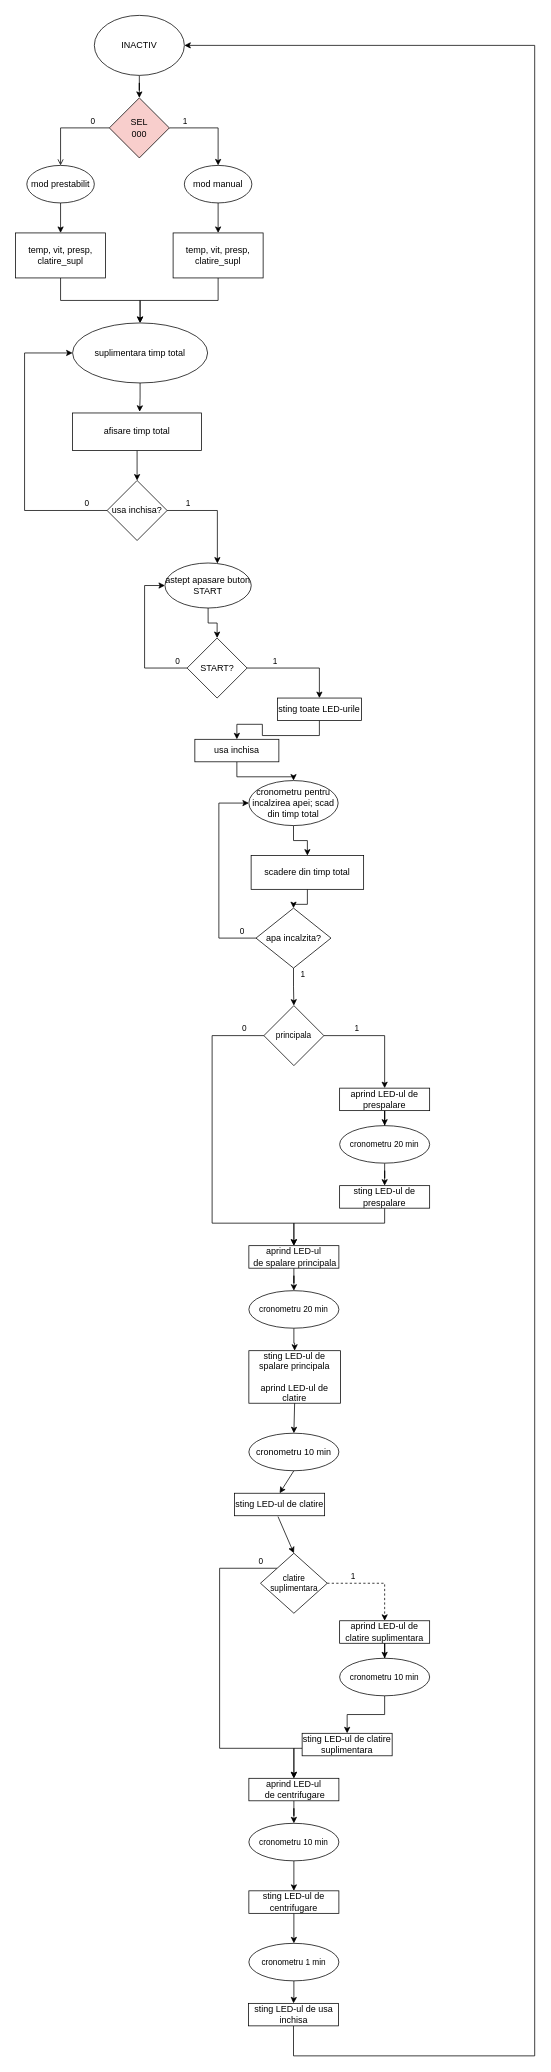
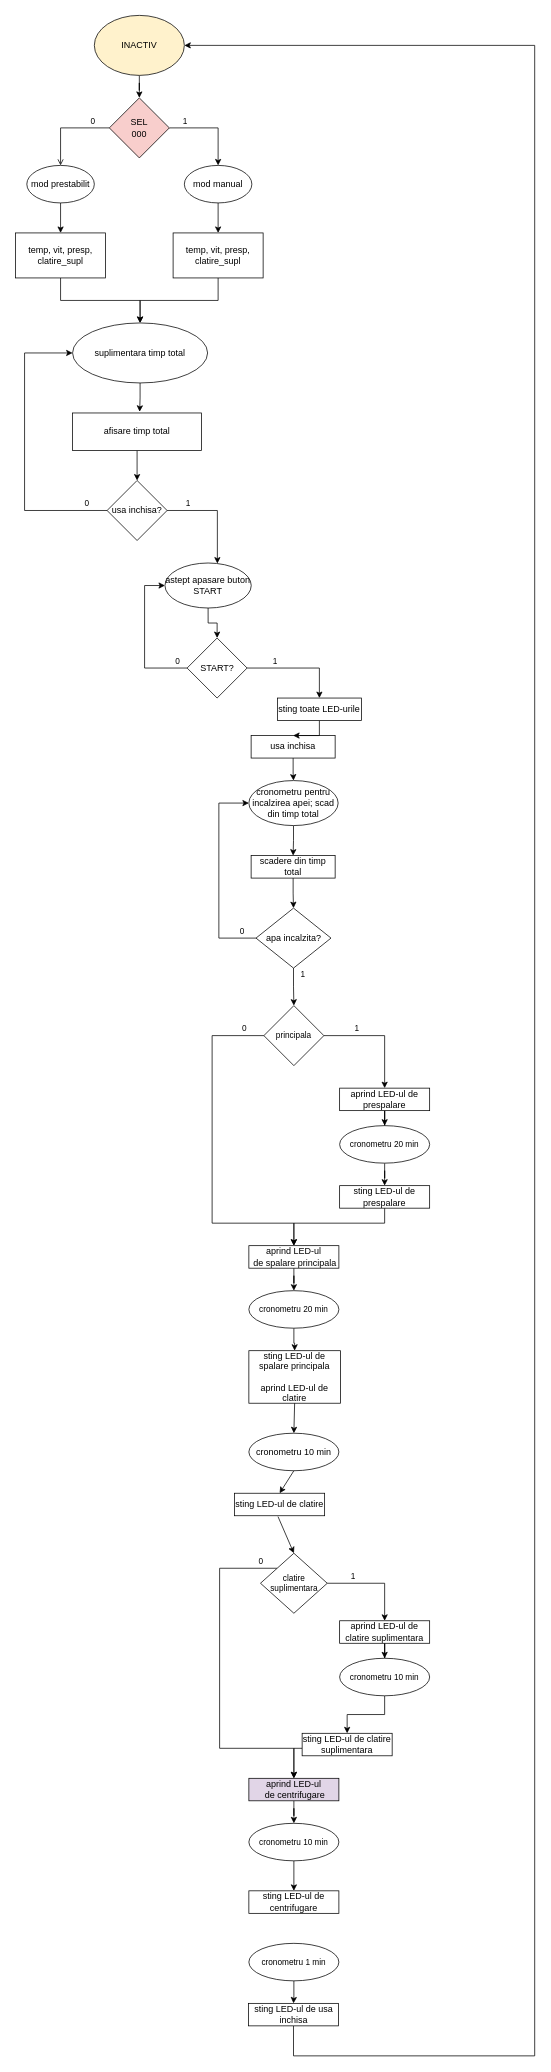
  <mxCell id="0" />
  <mxCell id="1" parent="0" />
  <mxCell id="2" style="edgeStyle=orthogonalEdgeStyle;rounded=0;orthogonalLoop=1;jettySize=auto;html=1;" parent="1" source="3" target="8" edge="1"><mxGeometry relative="1" as="geometry" /></mxCell>
- <mxCell id="3" value="INACTIV" style="ellipse;whiteSpace=wrap;html=1;" parent="1" vertex="1"><mxGeometry x="125" y="20" width="120" height="80" as="geometry" /></mxCell>
+ <mxCell id="3" value="INACTIV" style="ellipse;whiteSpace=wrap;html=1;fillColor=#fff2cc;" parent="1" vertex="1"><mxGeometry x="125" y="20" width="120" height="80" as="geometry" /></mxCell>
  <mxCell id="4" style="edgeStyle=orthogonalEdgeStyle;rounded=0;orthogonalLoop=1;jettySize=auto;html=1;entryX=0.5;entryY=0;entryDx=0;entryDy=0;endArrow=open;" parent="1" source="8" target="12" edge="1"><mxGeometry relative="1" as="geometry" /></mxCell>
  <mxCell id="5" value="0" style="edgeLabel;html=1;align=center;verticalAlign=middle;resizable=0;points=[];" parent="4" vertex="1" connectable="0"><mxGeometry x="-0.6" y="-1" relative="1" as="geometry"><mxPoint y="-9" as="offset" /></mxGeometry></mxCell>
  <mxCell id="6" style="edgeStyle=orthogonalEdgeStyle;rounded=0;orthogonalLoop=1;jettySize=auto;html=1;exitX=1;exitY=0.5;exitDx=0;exitDy=0;entryX=0.5;entryY=0;entryDx=0;entryDy=0;" parent="1" source="8" target="10" edge="1"><mxGeometry relative="1" as="geometry" /></mxCell>
  <mxCell id="7" value="1" style="edgeLabel;html=1;align=center;verticalAlign=middle;resizable=0;points=[];" parent="6" vertex="1" connectable="0"><mxGeometry x="-0.699" relative="1" as="geometry"><mxPoint x="3" y="-10" as="offset" /></mxGeometry></mxCell>
  <mxCell id="8" value="SEL&lt;br&gt;000" style="rhombus;whiteSpace=wrap;html=1;fillColor=#f8cecc;" parent="1" vertex="1"><mxGeometry x="145" y="130" width="80" height="80" as="geometry" /></mxCell>
  <mxCell id="9" style="edgeStyle=orthogonalEdgeStyle;rounded=0;orthogonalLoop=1;jettySize=auto;html=1;entryX=0.5;entryY=0;entryDx=0;entryDy=0;" parent="1" source="10" target="16" edge="1"><mxGeometry relative="1" as="geometry" /></mxCell>
  <mxCell id="10" value="mod manual" style="ellipse;whiteSpace=wrap;html=1;" parent="1" vertex="1"><mxGeometry x="245" y="220" width="90" height="50" as="geometry" /></mxCell>
  <mxCell id="11" style="edgeStyle=orthogonalEdgeStyle;rounded=0;orthogonalLoop=1;jettySize=auto;html=1;entryX=0.5;entryY=0;entryDx=0;entryDy=0;" parent="1" source="12" target="14" edge="1"><mxGeometry relative="1" as="geometry" /></mxCell>
  <mxCell id="12" value="mod prestabilit" style="ellipse;whiteSpace=wrap;html=1;" parent="1" vertex="1"><mxGeometry x="35" y="220" width="90" height="50" as="geometry" /></mxCell>
  <mxCell id="13" style="edgeStyle=orthogonalEdgeStyle;rounded=0;orthogonalLoop=1;jettySize=auto;html=1;entryX=0.5;entryY=0;entryDx=0;entryDy=0;" parent="1" source="14" target="18" edge="1"><mxGeometry relative="1" as="geometry" /></mxCell>
  <mxCell id="14" value="temp, vit, presp, clatire_supl" style="rounded=0;whiteSpace=wrap;html=1;" parent="1" vertex="1"><mxGeometry x="20" y="310" width="120" height="60" as="geometry" /></mxCell>
  <mxCell id="15" style="edgeStyle=orthogonalEdgeStyle;rounded=0;orthogonalLoop=1;jettySize=auto;html=1;entryX=0.5;entryY=0;entryDx=0;entryDy=0;" parent="1" source="16" target="18" edge="1"><mxGeometry relative="1" as="geometry" /></mxCell>
  <mxCell id="16" value="temp, vit, presp, clatire_supl" style="rounded=0;whiteSpace=wrap;html=1;" parent="1" vertex="1"><mxGeometry x="230" y="310" width="120" height="60" as="geometry" /></mxCell>
  <mxCell id="17" style="edgeStyle=orthogonalEdgeStyle;rounded=0;orthogonalLoop=1;jettySize=auto;html=1;entryX=0.52;entryY=-0.032;entryDx=0;entryDy=0;entryPerimeter=0;" parent="1" source="18" target="20" edge="1"><mxGeometry relative="1" as="geometry" /></mxCell>
  <mxCell id="18" value="suplimentara timp total" style="ellipse;whiteSpace=wrap;html=1;" parent="1" vertex="1"><mxGeometry x="96" y="430" width="180" height="80" as="geometry" /></mxCell>
  <mxCell id="19" style="edgeStyle=orthogonalEdgeStyle;rounded=0;orthogonalLoop=1;jettySize=auto;html=1;entryX=0.5;entryY=0;entryDx=0;entryDy=0;" parent="1" source="20" target="23" edge="1"><mxGeometry relative="1" as="geometry" /></mxCell>
  <mxCell id="20" value="afisare timp total" style="rounded=0;whiteSpace=wrap;html=1;" parent="1" vertex="1"><mxGeometry x="96" y="550" width="172" height="50" as="geometry" /></mxCell>
  <mxCell id="21" style="edgeStyle=orthogonalEdgeStyle;rounded=0;orthogonalLoop=1;jettySize=auto;html=1;" edge="1" parent="1" source="23" target="71"><mxGeometry relative="1" as="geometry"><Array as="points"><mxPoint x="289" y="680" /></Array></mxGeometry></mxCell>
  <mxCell id="22" value="1" style="edgeLabel;html=1;align=center;verticalAlign=middle;resizable=0;points=[];" vertex="1" connectable="0" parent="21"><mxGeometry x="-0.275" y="2" relative="1" as="geometry"><mxPoint x="-23" y="-8" as="offset" /></mxGeometry></mxCell>
  <mxCell id="23" value="usa inchisa?" style="rhombus;whiteSpace=wrap;html=1;" parent="1" vertex="1"><mxGeometry x="142" y="640" width="80" height="80" as="geometry" /></mxCell>
  <mxCell id="24" value="" style="endArrow=classic;html=1;rounded=0;exitX=0;exitY=0.5;exitDx=0;exitDy=0;entryX=0;entryY=0.5;entryDx=0;entryDy=0;" parent="1" source="23" edge="1" target="18"><mxGeometry width="50" height="50" relative="1" as="geometry"><mxPoint x="20" y="530" as="sourcePoint" /><mxPoint x="32" y="420" as="targetPoint" /><Array as="points"><mxPoint x="32" y="680" /><mxPoint x="32" y="470" /></Array></mxGeometry></mxCell>
  <mxCell id="25" value="0" style="edgeLabel;html=1;align=center;verticalAlign=middle;resizable=0;points=[];" parent="24" vertex="1" connectable="0"><mxGeometry x="-0.855" y="1" relative="1" as="geometry"><mxPoint y="-11" as="offset" /></mxGeometry></mxCell>
  <mxCell id="26" style="edgeStyle=orthogonalEdgeStyle;rounded=0;orthogonalLoop=1;jettySize=auto;html=1;fontSize=5;entryX=0.5;entryY=0;entryDx=0;entryDy=0;" parent="1" source="28" target="87" edge="1"><mxGeometry relative="1" as="geometry"><mxPoint x="442" y="890" as="targetPoint" /></mxGeometry></mxCell>
  <mxCell id="27" value="1" style="edgeLabel;html=1;align=center;verticalAlign=middle;resizable=0;points=[];fontSize=11;" parent="26" vertex="1" connectable="0"><mxGeometry x="-0.197" y="2" relative="1" as="geometry"><mxPoint x="-18" y="-8" as="offset" /></mxGeometry></mxCell>
  <mxCell id="28" value="START?" style="rhombus;whiteSpace=wrap;html=1;" parent="1" vertex="1"><mxGeometry x="248.66" y="850" width="80" height="80" as="geometry" /></mxCell>
  <mxCell id="29" value="" style="endArrow=classic;html=1;rounded=0;exitX=0;exitY=0.5;exitDx=0;exitDy=0;entryX=0;entryY=0.5;entryDx=0;entryDy=0;" parent="1" source="28" target="71" edge="1"><mxGeometry width="50" height="50" relative="1" as="geometry"><mxPoint x="192" y="1000" as="sourcePoint" /><mxPoint x="230" y="850" as="targetPoint" /><Array as="points"><mxPoint x="192" y="890" /><mxPoint x="192" y="780" /></Array></mxGeometry></mxCell>
  <mxCell id="30" value="0" style="edgeLabel;html=1;align=center;verticalAlign=middle;resizable=0;points=[];" parent="29" vertex="1" connectable="0"><mxGeometry x="-0.849" y="-1" relative="1" as="geometry"><mxPoint x="2" y="-9" as="offset" /></mxGeometry></mxCell>
  <mxCell id="31" style="edgeStyle=orthogonalEdgeStyle;rounded=0;orthogonalLoop=1;jettySize=auto;html=1;" edge="1" parent="1" source="32" target="83"><mxGeometry relative="1" as="geometry" /></mxCell>
- <mxCell id="32" value="scadere din timp total" style="rounded=0;whiteSpace=wrap;html=1;" parent="1" vertex="1"><mxGeometry x="334" y="1140" width="150" height="45" as="geometry" /></mxCell>
+ <mxCell id="32" value="scadere din timp total" style="rounded=0;whiteSpace=wrap;html=1;" parent="1" vertex="1"><mxGeometry x="334" y="1140" width="112" height="30" as="geometry" /></mxCell>
  <mxCell id="33" style="edgeStyle=orthogonalEdgeStyle;rounded=0;orthogonalLoop=1;jettySize=auto;html=1;entryX=0.5;entryY=0;entryDx=0;entryDy=0;fontSize=11;" parent="1" source="37" target="39" edge="1"><mxGeometry relative="1" as="geometry" /></mxCell>
  <mxCell id="34" value="1" style="edgeLabel;html=1;align=center;verticalAlign=middle;resizable=0;points=[];fontSize=11;" parent="33" vertex="1" connectable="0"><mxGeometry x="-0.314" y="1" relative="1" as="geometry"><mxPoint x="-9" y="-9" as="offset" /></mxGeometry></mxCell>
  <mxCell id="35" style="edgeStyle=orthogonalEdgeStyle;rounded=0;orthogonalLoop=1;jettySize=auto;html=1;entryX=0.5;entryY=0;entryDx=0;entryDy=0;fontSize=11;" parent="1" source="37" target="45" edge="1"><mxGeometry relative="1" as="geometry"><Array as="points"><mxPoint x="282" y="1380" /><mxPoint x="282" y="1630" /><mxPoint x="391" y="1630" /></Array></mxGeometry></mxCell>
  <mxCell id="36" value="0" style="edgeLabel;html=1;align=center;verticalAlign=middle;resizable=0;points=[];fontSize=11;" parent="35" vertex="1" connectable="0"><mxGeometry x="-0.884" relative="1" as="geometry"><mxPoint y="-10" as="offset" /></mxGeometry></mxCell>
  <mxCell id="37" value="principala" style="rhombus;whiteSpace=wrap;html=1;fontSize=11;" parent="1" vertex="1"><mxGeometry x="351" y="1340" width="80" height="80" as="geometry" /></mxCell>
  <mxCell id="38" style="edgeStyle=orthogonalEdgeStyle;rounded=0;orthogonalLoop=1;jettySize=auto;html=1;entryX=0.5;entryY=0;entryDx=0;entryDy=0;fontSize=11;" parent="1" source="39" target="41" edge="1"><mxGeometry relative="1" as="geometry" /></mxCell>
  <mxCell id="39" value="aprind LED-ul de prespalare" style="rounded=0;whiteSpace=wrap;html=1;" parent="1" vertex="1"><mxGeometry x="452" y="1450" width="120" height="30" as="geometry" /></mxCell>
  <mxCell id="40" style="edgeStyle=orthogonalEdgeStyle;rounded=0;orthogonalLoop=1;jettySize=auto;html=1;entryX=0.5;entryY=0;entryDx=0;entryDy=0;fontSize=11;" parent="1" source="41" target="43" edge="1"><mxGeometry relative="1" as="geometry" /></mxCell>
  <mxCell id="41" value="cronometru 20 min" style="ellipse;whiteSpace=wrap;html=1;fontSize=11;" parent="1" vertex="1"><mxGeometry x="452" y="1500" width="120" height="50" as="geometry" /></mxCell>
  <mxCell id="42" style="edgeStyle=orthogonalEdgeStyle;rounded=0;orthogonalLoop=1;jettySize=auto;html=1;entryX=0.5;entryY=0;entryDx=0;entryDy=0;fontSize=11;" parent="1" source="43" target="45" edge="1"><mxGeometry relative="1" as="geometry"><Array as="points"><mxPoint x="512" y="1630" /><mxPoint x="391" y="1630" /></Array></mxGeometry></mxCell>
  <mxCell id="43" value="sting LED-ul de prespalare" style="rounded=0;whiteSpace=wrap;html=1;" parent="1" vertex="1"><mxGeometry x="452" y="1580" width="120" height="30" as="geometry" /></mxCell>
  <mxCell id="44" style="edgeStyle=orthogonalEdgeStyle;rounded=0;orthogonalLoop=1;jettySize=auto;html=1;entryX=0.5;entryY=0;entryDx=0;entryDy=0;fontSize=11;" parent="1" source="45" target="47" edge="1"><mxGeometry relative="1" as="geometry" /></mxCell>
  <mxCell id="45" value="aprind LED-ul&lt;br&gt;&amp;nbsp;de spalare principala" style="rounded=0;whiteSpace=wrap;html=1;" parent="1" vertex="1"><mxGeometry x="331" y="1660" width="120" height="30" as="geometry" /></mxCell>
  <mxCell id="46" style="edgeStyle=orthogonalEdgeStyle;rounded=0;orthogonalLoop=1;jettySize=auto;html=1;entryX=0.5;entryY=0;entryDx=0;entryDy=0;fontSize=11;" parent="1" source="47" target="48" edge="1"><mxGeometry relative="1" as="geometry" /></mxCell>
  <mxCell id="47" value="cronometru 20 min" style="ellipse;whiteSpace=wrap;html=1;fontSize=11;" parent="1" vertex="1"><mxGeometry x="331" y="1720" width="120" height="50" as="geometry" /></mxCell>
  <mxCell id="48" value="sting LED-ul de spalare principala&lt;br&gt;&lt;br&gt;aprind LED-ul de clatire" style="rounded=0;whiteSpace=wrap;html=1;" parent="1" vertex="1"><mxGeometry x="331" y="1800" width="122" height="70" as="geometry" /></mxCell>
- <mxCell id="49" style="edgeStyle=orthogonalEdgeStyle;rounded=0;orthogonalLoop=1;jettySize=auto;html=1;entryX=0.5;entryY=0;entryDx=0;entryDy=0;fontSize=11;dashed=1;" parent="1" source="53" target="55" edge="1"><mxGeometry relative="1" as="geometry" /></mxCell>
+ <mxCell id="49" style="edgeStyle=orthogonalEdgeStyle;rounded=0;orthogonalLoop=1;jettySize=auto;html=1;entryX=0.5;entryY=0;entryDx=0;entryDy=0;fontSize=11;" parent="1" source="53" target="55" edge="1"><mxGeometry relative="1" as="geometry" /></mxCell>
  <mxCell id="50" value="1" style="edgeLabel;html=1;align=center;verticalAlign=middle;resizable=0;points=[];fontSize=11;" parent="49" vertex="1" connectable="0"><mxGeometry x="-0.314" y="1" relative="1" as="geometry"><mxPoint x="-9" y="-9" as="offset" /></mxGeometry></mxCell>
  <mxCell id="51" style="edgeStyle=orthogonalEdgeStyle;rounded=0;orthogonalLoop=1;jettySize=auto;html=1;entryX=0.5;entryY=0;entryDx=0;entryDy=0;fontSize=11;" parent="1" source="53" target="61" edge="1"><mxGeometry relative="1" as="geometry"><Array as="points"><mxPoint x="292" y="2090" /><mxPoint x="292" y="2330" /><mxPoint x="391" y="2330" /></Array></mxGeometry></mxCell>
  <mxCell id="52" value="0" style="edgeLabel;html=1;align=center;verticalAlign=middle;resizable=0;points=[];fontSize=11;" parent="51" vertex="1" connectable="0"><mxGeometry x="-0.913" relative="1" as="geometry"><mxPoint x="-2" y="-10" as="offset" /></mxGeometry></mxCell>
  <mxCell id="53" value="clatire suplimentara" style="rhombus;whiteSpace=wrap;html=1;fontSize=11;" parent="1" vertex="1"><mxGeometry x="346.5" y="2070" width="89" height="80" as="geometry" /></mxCell>
  <mxCell id="54" style="edgeStyle=orthogonalEdgeStyle;rounded=0;orthogonalLoop=1;jettySize=auto;html=1;entryX=0.5;entryY=0;entryDx=0;entryDy=0;fontSize=11;" parent="1" source="55" target="57" edge="1"><mxGeometry relative="1" as="geometry" /></mxCell>
  <mxCell id="55" value="aprind LED-ul de clatire suplimentara" style="rounded=0;whiteSpace=wrap;html=1;" parent="1" vertex="1"><mxGeometry x="452" y="2160" width="120" height="30" as="geometry" /></mxCell>
  <mxCell id="56" style="edgeStyle=orthogonalEdgeStyle;rounded=0;orthogonalLoop=1;jettySize=auto;html=1;entryX=0.5;entryY=0;entryDx=0;entryDy=0;fontSize=11;" parent="1" source="57" target="59" edge="1"><mxGeometry relative="1" as="geometry" /></mxCell>
  <mxCell id="57" value="cronometru 10 min" style="ellipse;whiteSpace=wrap;html=1;fontSize=11;" parent="1" vertex="1"><mxGeometry x="452" y="2210" width="120" height="50" as="geometry" /></mxCell>
  <mxCell id="58" style="edgeStyle=orthogonalEdgeStyle;rounded=0;orthogonalLoop=1;jettySize=auto;html=1;entryX=0.5;entryY=0;entryDx=0;entryDy=0;fontSize=11;" parent="1" source="59" target="61" edge="1"><mxGeometry relative="1" as="geometry"><Array as="points"><mxPoint x="512" y="2330" /><mxPoint x="391" y="2330" /></Array></mxGeometry></mxCell>
  <mxCell id="59" value="sting LED-ul de clatire suplimentara" style="rounded=0;whiteSpace=wrap;html=1;" parent="1" vertex="1"><mxGeometry x="402" y="2310" width="120" height="30" as="geometry" /></mxCell>
  <mxCell id="60" style="edgeStyle=orthogonalEdgeStyle;rounded=0;orthogonalLoop=1;jettySize=auto;html=1;entryX=0.5;entryY=0;entryDx=0;entryDy=0;fontSize=11;" parent="1" source="61" target="63" edge="1"><mxGeometry relative="1" as="geometry" /></mxCell>
- <mxCell id="61" value="aprind LED-ul&lt;br&gt;&amp;nbsp;de centrifugare" style="rounded=0;whiteSpace=wrap;html=1;" parent="1" vertex="1"><mxGeometry x="331" y="2370" width="120" height="30" as="geometry" /></mxCell>
+ <mxCell id="61" value="aprind LED-ul&lt;br&gt;&amp;nbsp;de centrifugare" style="rounded=0;whiteSpace=wrap;html=1;fillColor=#e1d5e7;" parent="1" vertex="1"><mxGeometry x="331" y="2370" width="120" height="30" as="geometry" /></mxCell>
  <mxCell id="62" style="edgeStyle=orthogonalEdgeStyle;rounded=0;orthogonalLoop=1;jettySize=auto;html=1;entryX=0.5;entryY=0;entryDx=0;entryDy=0;fontSize=11;" parent="1" source="63" target="65" edge="1"><mxGeometry relative="1" as="geometry" /></mxCell>
  <mxCell id="63" value="cronometru 10 min" style="ellipse;whiteSpace=wrap;html=1;fontSize=11;" parent="1" vertex="1"><mxGeometry x="331" y="2430" width="120" height="50" as="geometry" /></mxCell>
- <mxCell id="64" style="edgeStyle=orthogonalEdgeStyle;rounded=0;orthogonalLoop=1;jettySize=auto;html=1;entryX=0.5;entryY=0;entryDx=0;entryDy=0;fontSize=11;" parent="1" source="65" target="67" edge="1"><mxGeometry relative="1" as="geometry" /></mxCell>
  <mxCell id="65" value="sting LED-ul de centrifugare" style="rounded=0;whiteSpace=wrap;html=1;" parent="1" vertex="1"><mxGeometry x="331" y="2520" width="120" height="30" as="geometry" /></mxCell>
  <mxCell id="66" style="edgeStyle=orthogonalEdgeStyle;rounded=0;orthogonalLoop=1;jettySize=auto;html=1;entryX=0.5;entryY=0;entryDx=0;entryDy=0;fontSize=11;" parent="1" source="67" target="69" edge="1"><mxGeometry relative="1" as="geometry" /></mxCell>
  <mxCell id="67" value="cronometru 1 min" style="ellipse;whiteSpace=wrap;html=1;fontSize=11;" parent="1" vertex="1"><mxGeometry x="331" y="2590" width="120" height="50" as="geometry" /></mxCell>
  <mxCell id="68" style="edgeStyle=orthogonalEdgeStyle;rounded=0;orthogonalLoop=1;jettySize=auto;html=1;entryX=1;entryY=0.5;entryDx=0;entryDy=0;fontSize=11;" parent="1" source="69" target="3" edge="1"><mxGeometry relative="1" as="geometry"><Array as="points"><mxPoint x="390" y="2740" /><mxPoint x="712" y="2740" /><mxPoint x="712" y="60" /></Array></mxGeometry></mxCell>
  <mxCell id="69" value="sting LED-ul de usa inchisa" style="rounded=0;whiteSpace=wrap;html=1;" parent="1" vertex="1"><mxGeometry x="330.5" y="2670" width="120" height="30" as="geometry" /></mxCell>
  <mxCell id="70" style="edgeStyle=orthogonalEdgeStyle;rounded=0;orthogonalLoop=1;jettySize=auto;html=1;entryX=0.5;entryY=0;entryDx=0;entryDy=0;" edge="1" parent="1" source="71" target="28"><mxGeometry relative="1" as="geometry" /></mxCell>
  <mxCell id="71" value="astept apasare buton START" style="ellipse;whiteSpace=wrap;html=1;" parent="1" vertex="1"><mxGeometry x="219.16" y="750" width="115" height="60" as="geometry" /></mxCell>
  <mxCell id="72" style="edgeStyle=orthogonalEdgeStyle;rounded=0;orthogonalLoop=1;jettySize=auto;html=1;entryX=0.5;entryY=0;entryDx=0;entryDy=0;" parent="1" source="73" target="32" edge="1"><mxGeometry relative="1" as="geometry" /></mxCell>
  <mxCell id="73" value="cronometru pentru incalzirea apei; scad din timp total" style="ellipse;whiteSpace=wrap;html=1;" parent="1" vertex="1"><mxGeometry x="331" y="1040" width="119" height="60" as="geometry" /></mxCell>
  <mxCell id="74" value="cronometru 10 min" style="ellipse;whiteSpace=wrap;html=1;" parent="1" vertex="1"><mxGeometry x="331" y="1910" width="120" height="50" as="geometry" /></mxCell>
  <mxCell id="75" value="sting LED-ul de clatire" style="rounded=0;whiteSpace=wrap;html=1;" parent="1" vertex="1"><mxGeometry x="312" y="1990" width="120" height="30" as="geometry" /></mxCell>
  <mxCell id="76" value="" style="endArrow=classic;html=1;rounded=0;exitX=0.5;exitY=1;exitDx=0;exitDy=0;entryX=0.5;entryY=0;entryDx=0;entryDy=0;" parent="1" source="48" target="74" edge="1"><mxGeometry width="50" height="50" relative="1" as="geometry"><mxPoint x="392" y="1880" as="sourcePoint" /><mxPoint x="392" y="1900" as="targetPoint" /></mxGeometry></mxCell>
  <mxCell id="77" value="" style="endArrow=classic;html=1;rounded=0;exitX=0.5;exitY=1;exitDx=0;exitDy=0;entryX=0.5;entryY=0;entryDx=0;entryDy=0;" parent="1" source="74" target="75" edge="1"><mxGeometry width="50" height="50" relative="1" as="geometry"><mxPoint x="390.5" y="1970" as="sourcePoint" /><mxPoint x="389.5" y="2010" as="targetPoint" /></mxGeometry></mxCell>
  <mxCell id="78" value="" style="endArrow=classic;html=1;rounded=0;exitX=0.482;exitY=1.038;exitDx=0;exitDy=0;entryX=0.5;entryY=0;entryDx=0;entryDy=0;exitPerimeter=0;" parent="1" source="75" target="53" edge="1"><mxGeometry width="50" height="50" relative="1" as="geometry"><mxPoint x="390.5" y="2030" as="sourcePoint" /><mxPoint x="389.5" y="2070" as="targetPoint" /></mxGeometry></mxCell>
  <mxCell id="79" style="edgeStyle=orthogonalEdgeStyle;rounded=0;orthogonalLoop=1;jettySize=auto;html=1;entryX=0;entryY=0.5;entryDx=0;entryDy=0;" edge="1" parent="1" source="83" target="73"><mxGeometry relative="1" as="geometry"><Array as="points"><mxPoint x="291" y="1250" /><mxPoint x="291" y="1070" /></Array></mxGeometry></mxCell>
  <mxCell id="80" value="0" style="edgeLabel;html=1;align=center;verticalAlign=middle;resizable=0;points=[];" vertex="1" connectable="0" parent="79"><mxGeometry x="-0.495" y="3" relative="1" as="geometry"><mxPoint x="33" y="9" as="offset" /></mxGeometry></mxCell>
  <mxCell id="81" style="edgeStyle=orthogonalEdgeStyle;rounded=0;orthogonalLoop=1;jettySize=auto;html=1;entryX=0.5;entryY=0;entryDx=0;entryDy=0;" edge="1" parent="1" source="83" target="37"><mxGeometry relative="1" as="geometry" /></mxCell>
  <mxCell id="82" value="1" style="edgeLabel;html=1;align=center;verticalAlign=middle;resizable=0;points=[];" vertex="1" connectable="0" parent="81"><mxGeometry x="-0.249" y="2" relative="1" as="geometry"><mxPoint x="10" y="-12" as="offset" /></mxGeometry></mxCell>
  <mxCell id="83" value="apa incalzita?" style="rhombus;whiteSpace=wrap;html=1;" vertex="1" parent="1"><mxGeometry x="340.5" y="1210" width="100" height="80" as="geometry" /></mxCell>
  <mxCell id="84" style="edgeStyle=orthogonalEdgeStyle;rounded=0;orthogonalLoop=1;jettySize=auto;html=1;entryX=0.5;entryY=0;entryDx=0;entryDy=0;" edge="1" parent="1" source="85" target="73"><mxGeometry relative="1" as="geometry" /></mxCell>
- <mxCell id="85" value="usa inchisa" style="rounded=0;whiteSpace=wrap;html=1;" vertex="1" parent="1"><mxGeometry x="259" y="985" width="112" height="30" as="geometry" /></mxCell>
+ <mxCell id="85" value="usa inchisa" style="rounded=0;whiteSpace=wrap;html=1;" vertex="1" parent="1"><mxGeometry x="334" y="980" width="112" height="30" as="geometry" /></mxCell>
  <mxCell id="86" style="edgeStyle=orthogonalEdgeStyle;rounded=0;orthogonalLoop=1;jettySize=auto;html=1;entryX=0.5;entryY=0;entryDx=0;entryDy=0;" edge="1" parent="1" source="87" target="85"><mxGeometry relative="1" as="geometry" /></mxCell>
  <mxCell id="87" value="sting toate LED-urile" style="rounded=0;whiteSpace=wrap;html=1;" vertex="1" parent="1"><mxGeometry x="369" y="930" width="112" height="30" as="geometry" /></mxCell>
